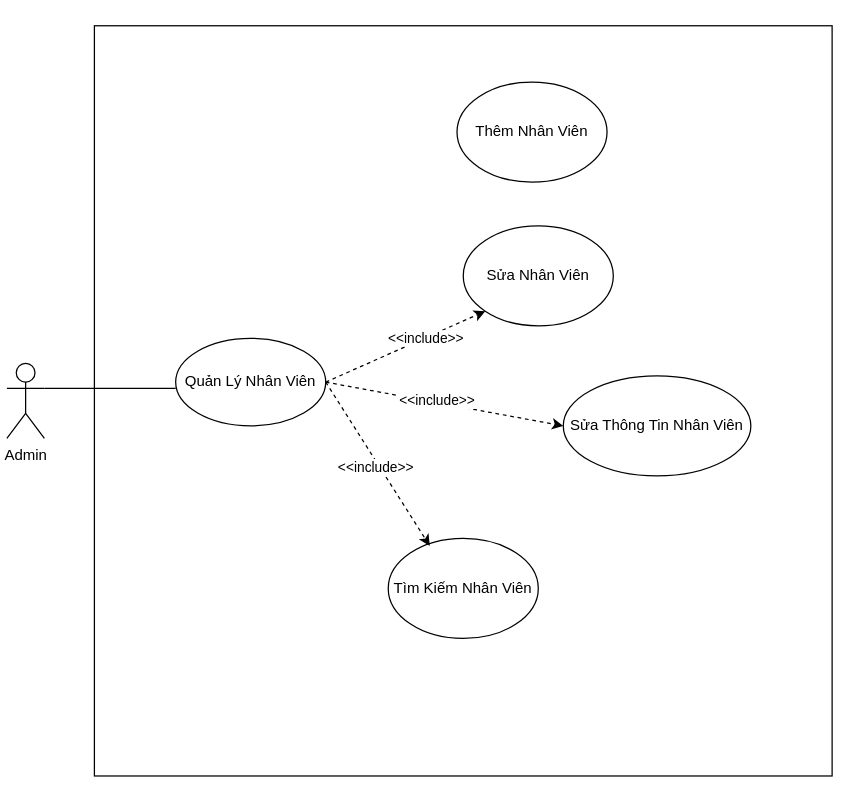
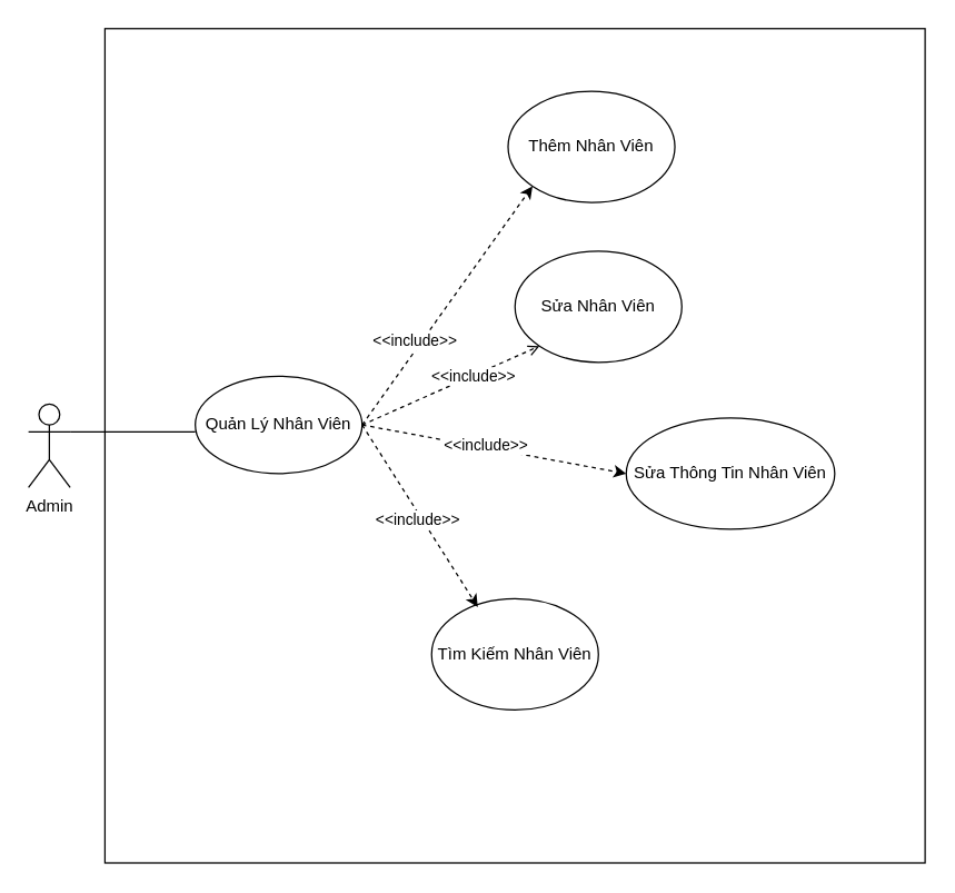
  <mxCell id="0" />
  <mxCell id="1" parent="0" />
  <mxCell id="2" value="" style="rounded=0;whiteSpace=wrap;html=1;" parent="1" vertex="1"><mxGeometry x="75" y="20" width="590" height="600" as="geometry" /></mxCell>
- <mxCell id="3" value="Admin" style="shape=umlActor;verticalLabelPosition=bottom;verticalAlign=top;html=1;outlineConnect=0;" parent="1" vertex="1"><mxGeometry x="5" y="290" width="30" height="60" as="geometry" /></mxCell>
+ <mxCell id="3" value="Admin" style="shape=umlActor;verticalLabelPosition=bottom;verticalAlign=top;html=1;outlineConnect=0;" parent="1" vertex="1"><mxGeometry x="20" y="290" width="30" height="60" as="geometry" /></mxCell>
  <mxCell id="4" value="" style="endArrow=none;html=1;rounded=0;exitX=1;exitY=0.333;exitDx=0;exitDy=0;exitPerimeter=0;" edge="1" parent="1" source="3"><mxGeometry width="50" height="50" relative="1" as="geometry"><mxPoint x="110" y="330" as="sourcePoint" /><mxPoint x="140" y="310" as="targetPoint" /></mxGeometry></mxCell>
  <mxCell id="5" value="Quản Lý Nhân Viên" style="ellipse;whiteSpace=wrap;html=1;" vertex="1" parent="1"><mxGeometry x="140" y="270" width="120" height="70" as="geometry" /></mxCell>
  <mxCell id="6" value="Thêm Nhân Viên" style="ellipse;whiteSpace=wrap;html=1;" vertex="1" parent="1"><mxGeometry x="365" y="65" width="120" height="80" as="geometry" /></mxCell>
  <mxCell id="7" value="Sửa Nhân Viên" style="ellipse;whiteSpace=wrap;html=1;" vertex="1" parent="1"><mxGeometry x="370" y="180" width="120" height="80" as="geometry" /></mxCell>
  <mxCell id="8" value="Sửa Thông Tin Nhân Viên" style="ellipse;whiteSpace=wrap;html=1;" vertex="1" parent="1"><mxGeometry x="450" y="300" width="150" height="80" as="geometry" /></mxCell>
  <mxCell id="9" value="Tìm Kiếm Nhân Viên" style="ellipse;whiteSpace=wrap;html=1;" vertex="1" parent="1"><mxGeometry x="310" y="430" width="120" height="80" as="geometry" /></mxCell>
- <mxCell id="12" value="" style="endArrow=classic;html=1;rounded=0;exitX=1;exitY=0.5;exitDx=0;exitDy=0;entryX=0;entryY=1;entryDx=0;entryDy=0;dashed=1;" edge="1" parent="1" source="5" target="7"><mxGeometry width="50" height="50" relative="1" as="geometry"><mxPoint x="710" y="160" as="sourcePoint" /><mxPoint x="786" y="38" as="targetPoint" /></mxGeometry></mxCell>
+ <mxCell id="10" value="" style="endArrow=classic;html=1;rounded=0;exitX=1;exitY=0.5;exitDx=0;exitDy=0;entryX=0;entryY=1;entryDx=0;entryDy=0;dashed=1;" edge="1" parent="1" source="5" target="6"><mxGeometry width="50" height="50" relative="1" as="geometry"><mxPoint x="380" y="330" as="sourcePoint" /><mxPoint x="430" y="280" as="targetPoint" /></mxGeometry></mxCell>
+ <mxCell id="11" value="&amp;lt;&amp;lt;include&amp;gt;&amp;gt;" style="edgeLabel;html=1;align=center;verticalAlign=middle;resizable=0;points=[];" vertex="1" connectable="0" parent="10"><mxGeometry x="-0.155" y="-2" relative="1" as="geometry"><mxPoint x="-16" y="11" as="offset" /></mxGeometry></mxCell>
+ <mxCell id="12" value="" style="endArrow=open;html=1;rounded=0;exitX=1;exitY=0.5;exitDx=0;exitDy=0;entryX=0;entryY=1;entryDx=0;entryDy=0;dashed=1;" edge="1" parent="1" source="5" target="7"><mxGeometry width="50" height="50" relative="1" as="geometry"><mxPoint x="710" y="160" as="sourcePoint" /><mxPoint x="786" y="38" as="targetPoint" /></mxGeometry></mxCell>
  <mxCell id="13" value="&amp;lt;&amp;lt;include&amp;gt;&amp;gt;" style="edgeLabel;html=1;align=center;verticalAlign=middle;resizable=0;points=[];" vertex="1" connectable="0" parent="12"><mxGeometry x="-0.155" y="-2" relative="1" as="geometry"><mxPoint x="25" y="-13" as="offset" /></mxGeometry></mxCell>
  <mxCell id="14" value="" style="endArrow=classic;html=1;rounded=0;exitX=1;exitY=0.5;exitDx=0;exitDy=0;entryX=0;entryY=0.5;entryDx=0;entryDy=0;dashed=1;" edge="1" parent="1" source="5" target="8"><mxGeometry width="50" height="50" relative="1" as="geometry"><mxPoint x="760" y="120" as="sourcePoint" /><mxPoint x="836" y="-2" as="targetPoint" /></mxGeometry></mxCell>
  <mxCell id="15" value="&amp;lt;&amp;lt;include&amp;gt;&amp;gt;" style="edgeLabel;html=1;align=center;verticalAlign=middle;resizable=0;points=[];" vertex="1" connectable="0" parent="14"><mxGeometry x="-0.155" y="-2" relative="1" as="geometry"><mxPoint x="8" y="-2" as="offset" /></mxGeometry></mxCell>
  <mxCell id="16" value="" style="endArrow=classic;html=1;rounded=0;exitX=1;exitY=0.5;exitDx=0;exitDy=0;entryX=0.277;entryY=0.075;entryDx=0;entryDy=0;dashed=1;entryPerimeter=0;" edge="1" parent="1" source="5" target="9"><mxGeometry width="50" height="50" relative="1" as="geometry"><mxPoint x="240" y="324.29" as="sourcePoint" /><mxPoint x="336.374" y="429.996" as="targetPoint" /></mxGeometry></mxCell>
  <mxCell id="17" value="&amp;lt;&amp;lt;include&amp;gt;&amp;gt;" style="edgeLabel;html=1;align=center;verticalAlign=middle;resizable=0;points=[];" vertex="1" connectable="0" parent="16"><mxGeometry x="-0.155" y="-2" relative="1" as="geometry"><mxPoint x="6" y="11" as="offset" /></mxGeometry></mxCell>
